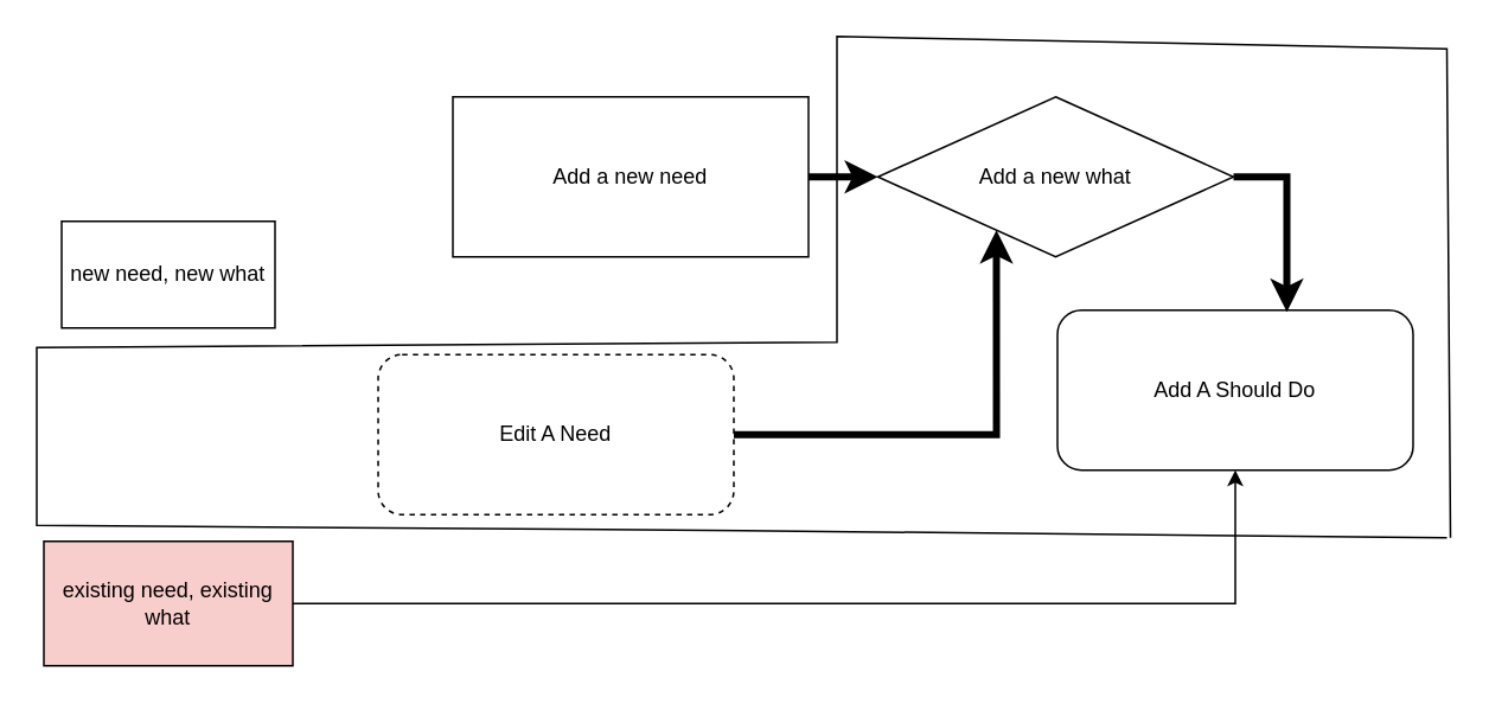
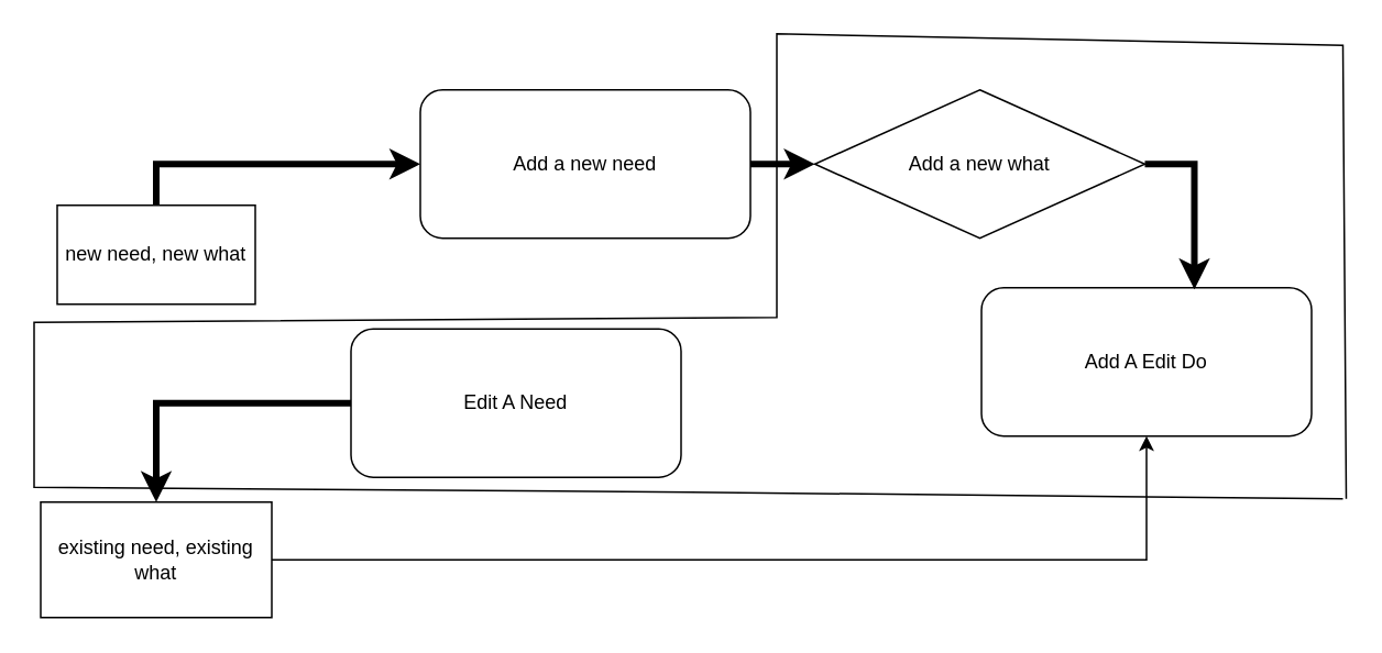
  <mxCell id="0" />
  <mxCell id="1" parent="0" />
- <mxCell id="2" style="edgeStyle=orthogonalEdgeStyle;rounded=0;orthogonalLoop=1;jettySize=auto;html=1;entryX=0.25;entryY=1;entryDx=0;entryDy=0;strokeWidth=4;" edge="1" parent="1" source="3" target="12"><mxGeometry relative="1" as="geometry" /></mxCell>
- <mxCell id="3" value="Edit A Need" style="rounded=1;whiteSpace=wrap;html=1;dashed=1;" parent="1" vertex="1"><mxGeometry x="212" y="199" width="200" height="90" as="geometry" /></mxCell>
- <mxCell id="4" value="Add A Should Do" style="rounded=1;whiteSpace=wrap;html=1;" parent="1" vertex="1"><mxGeometry x="594" y="174" width="200" height="90" as="geometry" /></mxCell>
+ <mxCell id="2" style="edgeStyle=orthogonalEdgeStyle;rounded=0;orthogonalLoop=1;jettySize=auto;html=1;strokeWidth=4;" edge="1" parent="1" source="3" target="10"><mxGeometry relative="1" as="geometry" /></mxCell>
+ <mxCell id="3" value="Edit A Need" style="rounded=1;whiteSpace=wrap;html=1;" parent="1" vertex="1"><mxGeometry x="212" y="199" width="200" height="90" as="geometry" /></mxCell>
+ <mxCell id="4" value="Add A Edit Do" style="rounded=1;whiteSpace=wrap;html=1;" parent="1" vertex="1"><mxGeometry x="594" y="174" width="200" height="90" as="geometry" /></mxCell>
  <mxCell id="5" value="" style="edgeStyle=orthogonalEdgeStyle;rounded=0;orthogonalLoop=1;jettySize=auto;html=1;strokeWidth=4;" edge="1" parent="1" source="6" target="12"><mxGeometry relative="1" as="geometry" /></mxCell>
- <mxCell id="6" value="Add a new need&lt;br&gt;" style="whiteSpace=wrap;html=1;rounded=0;" parent="1" vertex="1"><mxGeometry x="254" y="54" width="200" height="90" as="geometry" /></mxCell>
+ <mxCell id="6" value="Add a new need&lt;br&gt;" style="rounded=1;whiteSpace=wrap;html=1;" parent="1" vertex="1"><mxGeometry x="254" y="54" width="200" height="90" as="geometry" /></mxCell>
+ <mxCell id="7" style="edgeStyle=orthogonalEdgeStyle;rounded=0;orthogonalLoop=1;jettySize=auto;html=1;entryX=0;entryY=0.5;entryDx=0;entryDy=0;exitX=0.5;exitY=0;exitDx=0;exitDy=0;strokeWidth=4;" parent="1" source="8" target="6" edge="1"><mxGeometry relative="1" as="geometry"><Array as="points"><mxPoint x="94" y="99" /></Array></mxGeometry></mxCell>
  <mxCell id="8" value="new need, new what" style="rounded=0;whiteSpace=wrap;html=1;" parent="1" vertex="1"><mxGeometry x="34" y="124" width="120" height="60" as="geometry" /></mxCell>
  <mxCell id="9" style="edgeStyle=orthogonalEdgeStyle;rounded=0;orthogonalLoop=1;jettySize=auto;html=1;entryX=0.5;entryY=1;entryDx=0;entryDy=0;" edge="1" parent="1" source="10" target="4"><mxGeometry relative="1" as="geometry" /></mxCell>
- <mxCell id="10" value="existing need, existing what" style="rounded=0;whiteSpace=wrap;html=1;fillColor=#f8cecc;" vertex="1" parent="1"><mxGeometry x="24" y="304" width="140" height="70" as="geometry" /></mxCell>
+ <mxCell id="10" value="existing need, existing what" style="rounded=0;whiteSpace=wrap;html=1;" vertex="1" parent="1"><mxGeometry x="24" y="304" width="140" height="70" as="geometry" /></mxCell>
  <mxCell id="11" style="edgeStyle=orthogonalEdgeStyle;rounded=0;orthogonalLoop=1;jettySize=auto;html=1;entryX=0.645;entryY=0.011;entryDx=0;entryDy=0;entryPerimeter=0;exitX=1;exitY=0.5;exitDx=0;exitDy=0;strokeWidth=4;" edge="1" parent="1" source="12" target="4"><mxGeometry relative="1" as="geometry"><mxPoint x="787" y="153" as="targetPoint" /></mxGeometry></mxCell>
  <mxCell id="12" value="Add a new what" style="rhombus;whiteSpace=wrap;html=1;" vertex="1" parent="1"><mxGeometry x="493" y="54" width="200" height="90" as="geometry" /></mxCell>
  <mxCell id="13" value="" style="endArrow=none;html=1;rounded=0;" edge="1" parent="1"><mxGeometry width="50" height="50" relative="1" as="geometry"><mxPoint x="813" y="302" as="sourcePoint" /><mxPoint x="815" y="302" as="targetPoint" /><Array as="points"><mxPoint x="813" y="302" /><mxPoint x="418" y="298" /><mxPoint x="20" y="295" /><mxPoint x="20" y="195" /><mxPoint x="470" y="192" /><mxPoint x="470" y="20" /><mxPoint x="813" y="27" /></Array></mxGeometry></mxCell>
